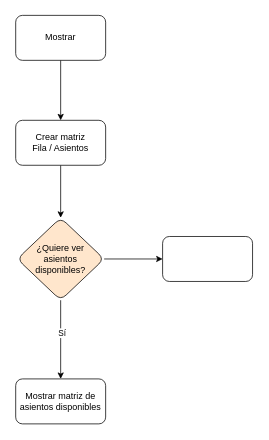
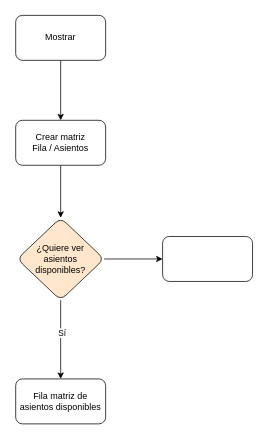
  <mxCell id="0" />
  <mxCell id="1" parent="0" />
  <mxCell id="2" value="" style="edgeStyle=orthogonalEdgeStyle;rounded=0;orthogonalLoop=1;jettySize=auto;html=1;" edge="1" parent="1" source="3" target="5"><mxGeometry relative="1" as="geometry" /></mxCell>
  <mxCell id="3" value="Mostrar" style="rounded=1;whiteSpace=wrap;html=1;" vertex="1" parent="1"><mxGeometry x="20" y="20" width="120" height="60" as="geometry" /></mxCell>
  <mxCell id="4" value="" style="edgeStyle=orthogonalEdgeStyle;rounded=0;orthogonalLoop=1;jettySize=auto;html=1;" edge="1" parent="1" source="5" target="9"><mxGeometry relative="1" as="geometry" /></mxCell>
  <mxCell id="5" value="Crear matriz&lt;div&gt;Fila / Asientos&lt;/div&gt;" style="whiteSpace=wrap;html=1;rounded=1;" vertex="1" parent="1"><mxGeometry x="20" y="160" width="120" height="60" as="geometry" /></mxCell>
  <mxCell id="6" value="" style="edgeStyle=orthogonalEdgeStyle;rounded=0;orthogonalLoop=1;jettySize=auto;html=1;" edge="1" parent="1" source="9" target="10"><mxGeometry relative="1" as="geometry" /></mxCell>
  <mxCell id="7" value="Sí" style="edgeLabel;html=1;align=center;verticalAlign=middle;resizable=0;points=[];" vertex="1" connectable="0" parent="6"><mxGeometry x="-0.184" y="1" relative="1" as="geometry"><mxPoint as="offset" /></mxGeometry></mxCell>
  <mxCell id="8" value="" style="edgeStyle=orthogonalEdgeStyle;rounded=0;orthogonalLoop=1;jettySize=auto;html=1;" edge="1" parent="1" source="9" target="11"><mxGeometry relative="1" as="geometry" /></mxCell>
  <mxCell id="9" value="¿Quiere ver&lt;div&gt;asientos disponibles?&lt;/div&gt;" style="rhombus;whiteSpace=wrap;html=1;rounded=1;fillColor=#ffe6cc;" vertex="1" parent="1"><mxGeometry x="22" y="290" width="116" height="110" as="geometry" /></mxCell>
- <mxCell id="10" value="Mostrar matriz de asientos disponibles" style="whiteSpace=wrap;html=1;rounded=1;" vertex="1" parent="1"><mxGeometry x="20" y="505" width="120" height="60" as="geometry" /></mxCell>
+ <mxCell id="10" value="Fila matriz de asientos disponibles" style="whiteSpace=wrap;html=1;rounded=1;" vertex="1" parent="1"><mxGeometry x="20" y="505" width="120" height="60" as="geometry" /></mxCell>
  <mxCell id="11" value="" style="whiteSpace=wrap;html=1;rounded=1;" vertex="1" parent="1"><mxGeometry x="216" y="315" width="120" height="60" as="geometry" /></mxCell>
